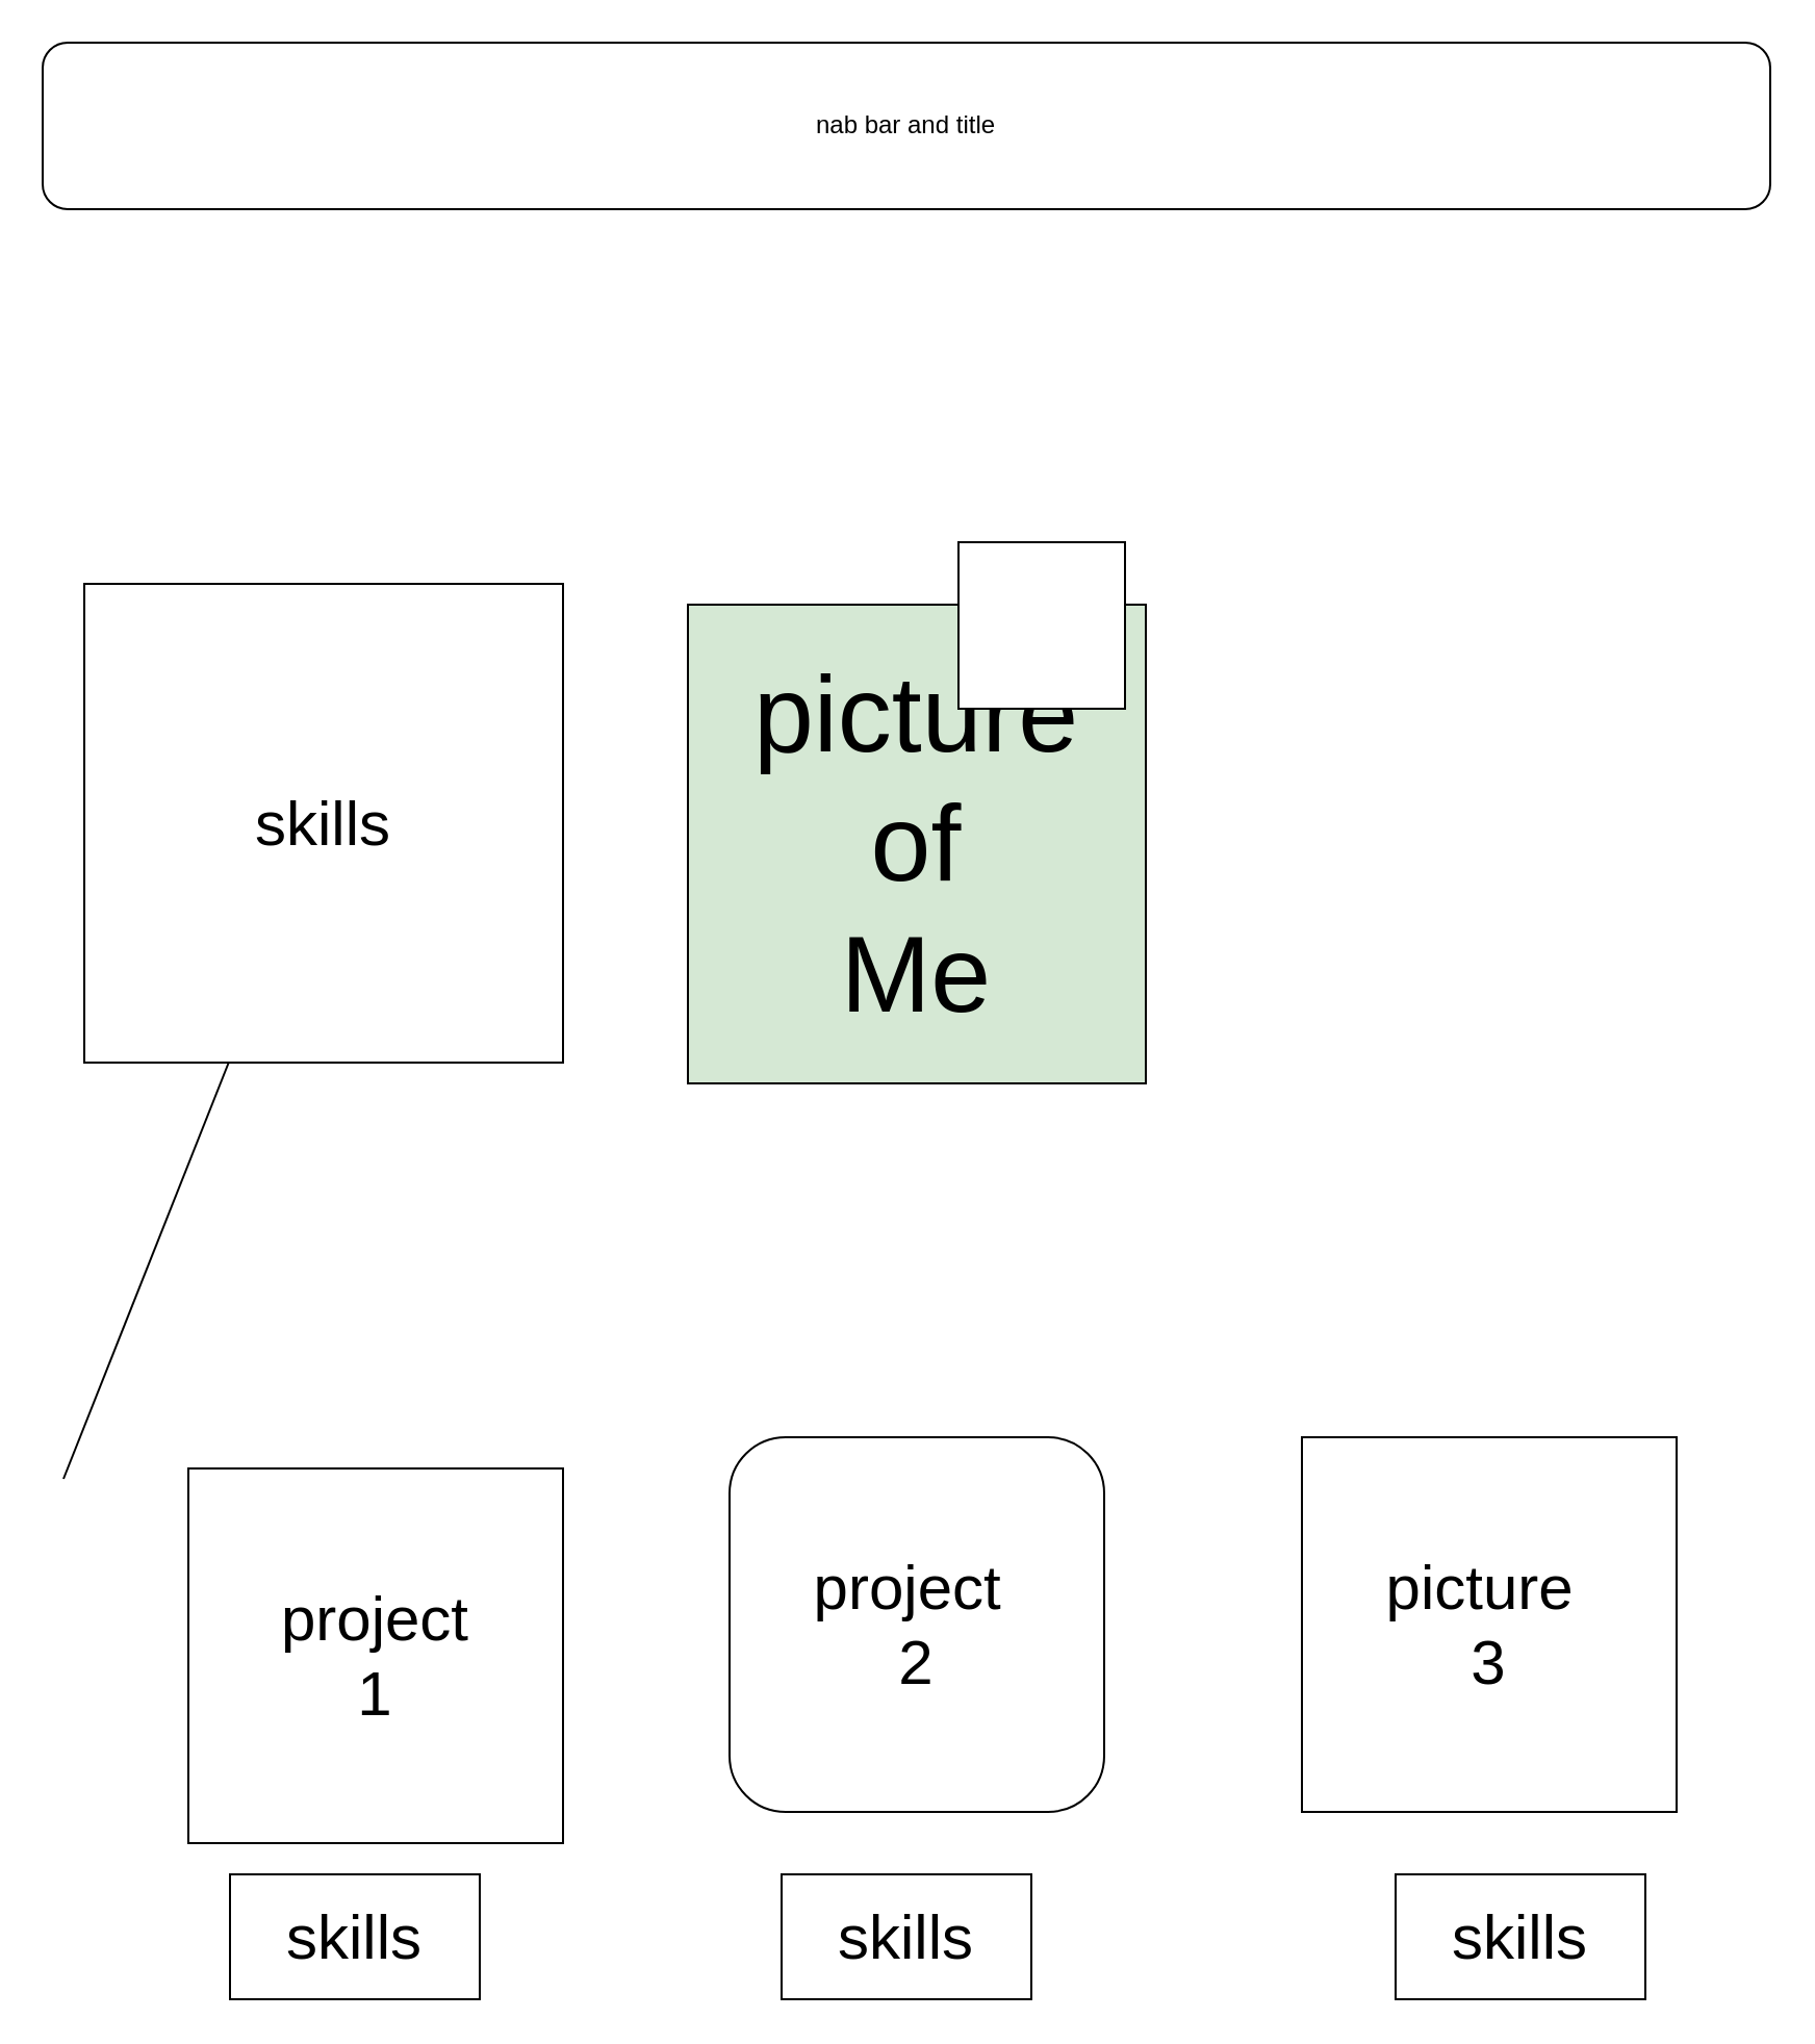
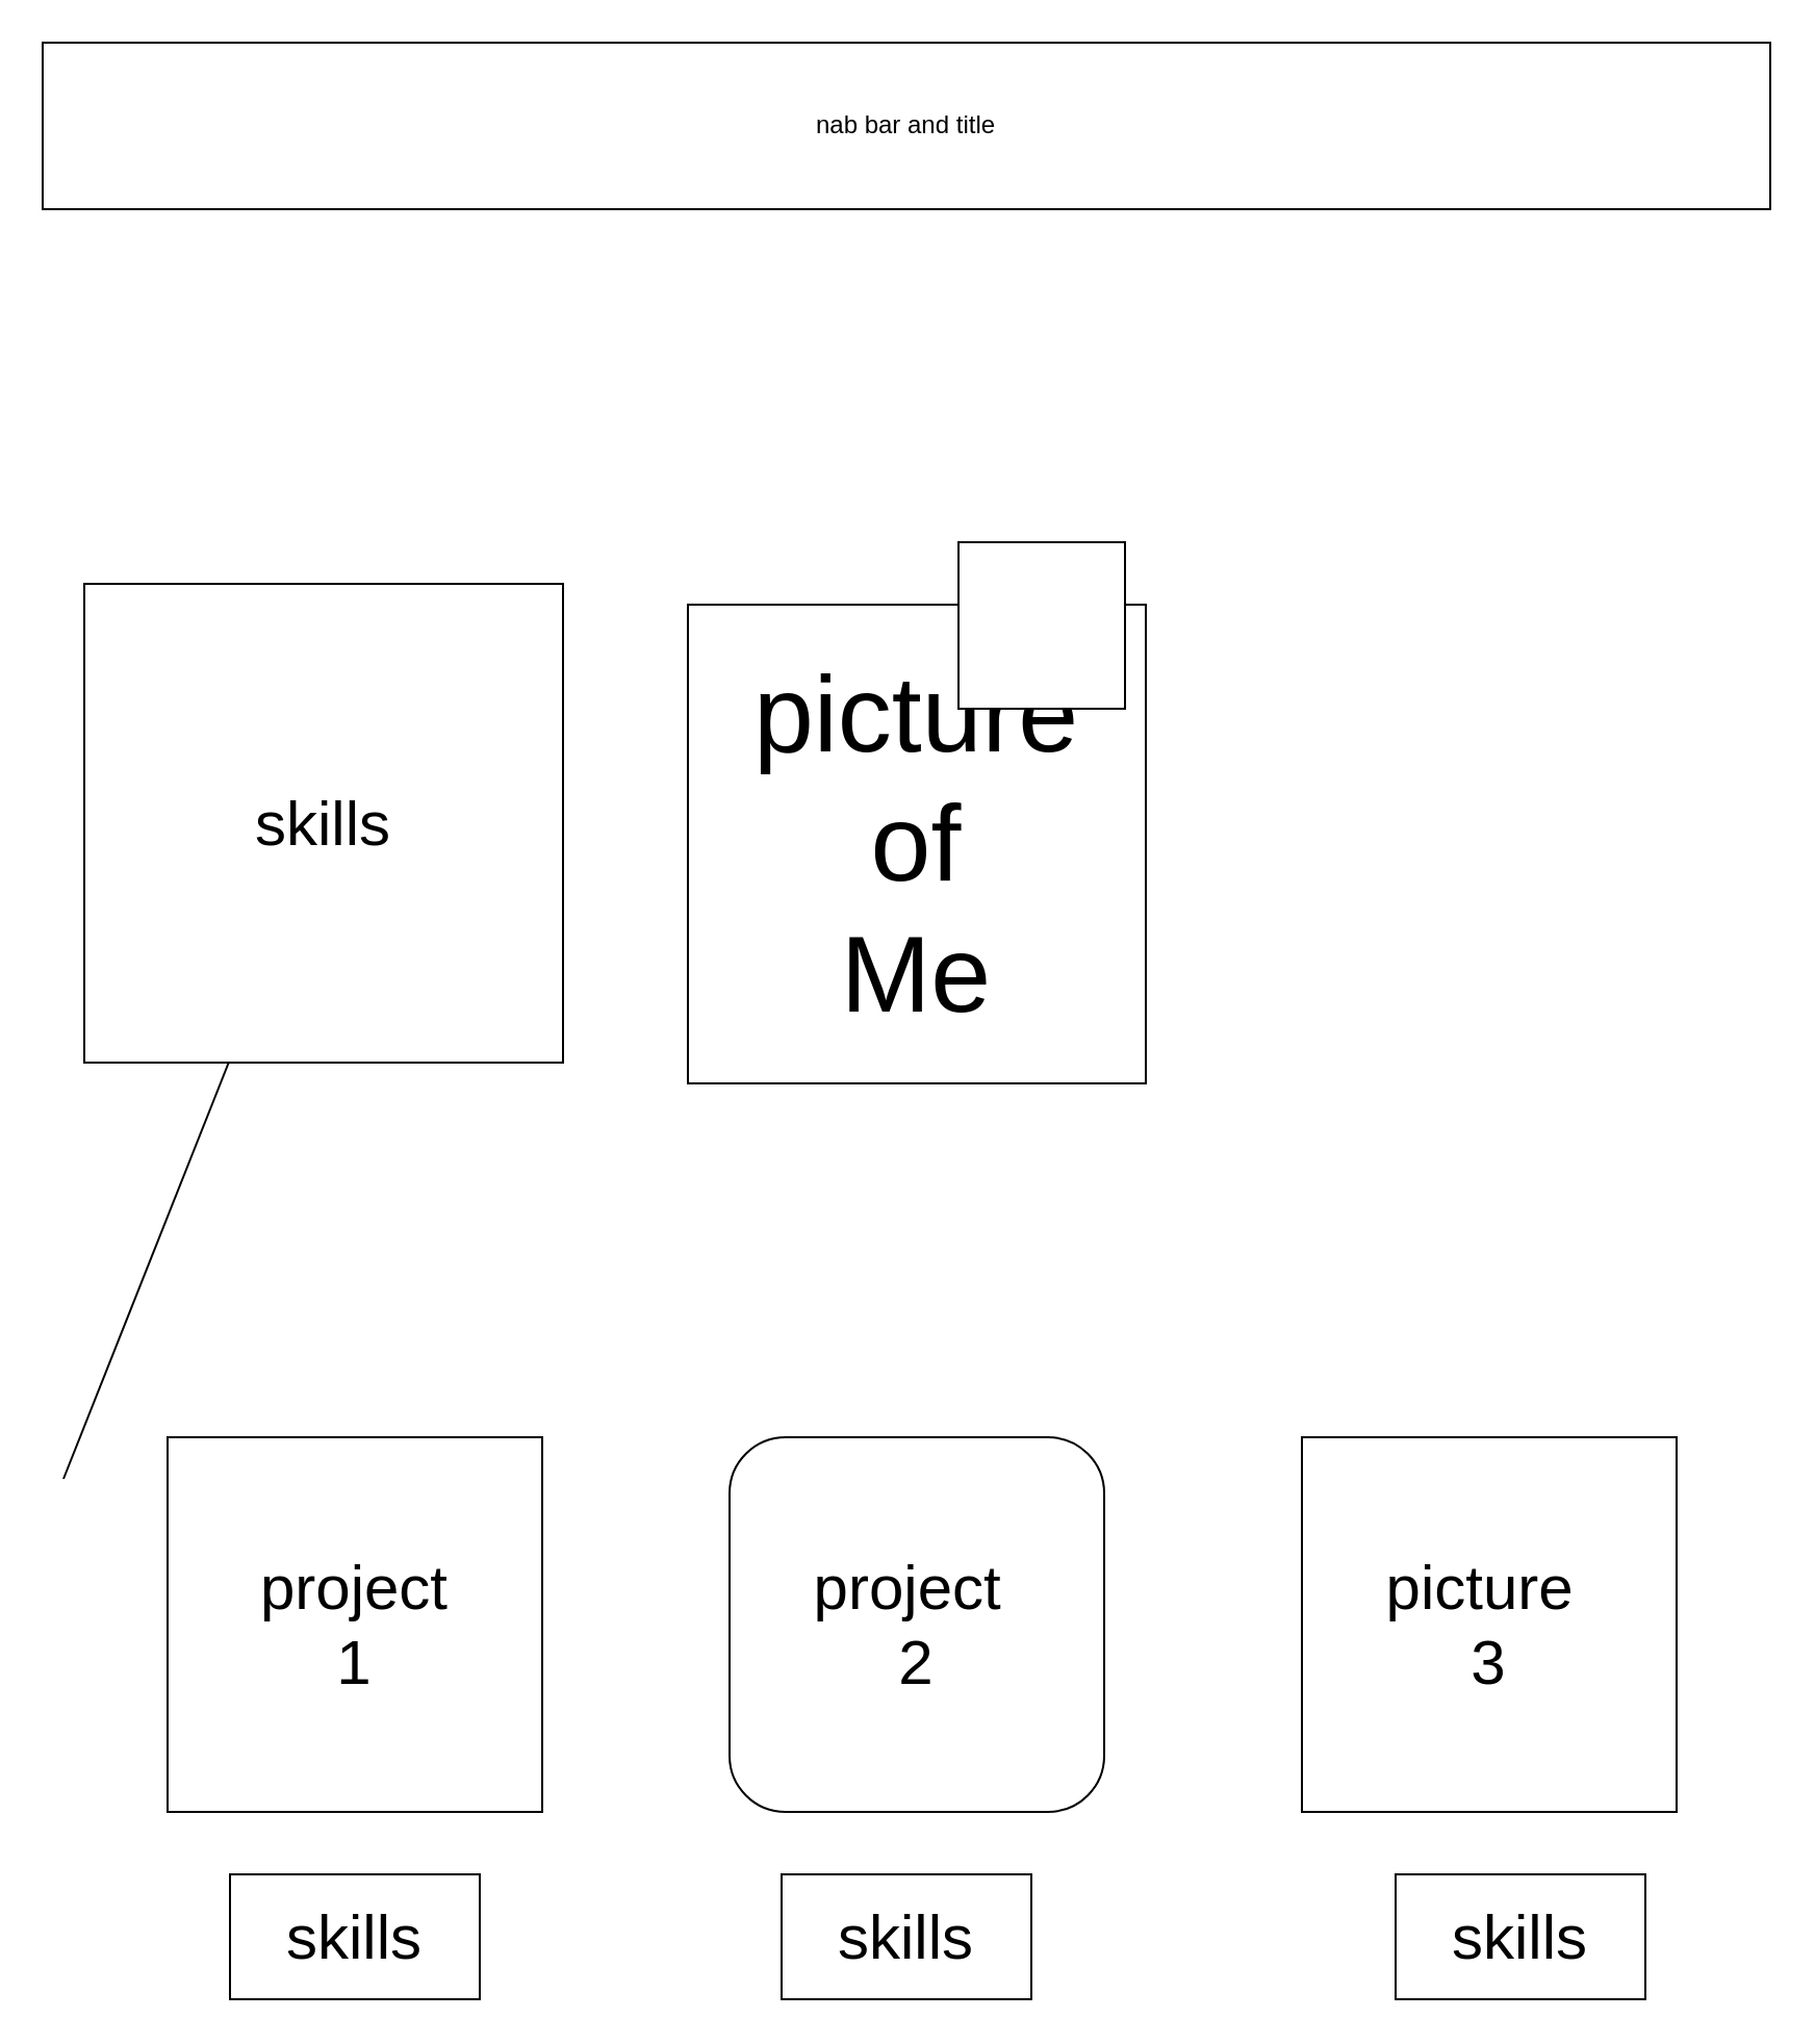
  <mxCell id="0" />
  <mxCell id="1" parent="0" />
- <mxCell id="2" value="nab bar and title" style="whiteSpace=wrap;html=1;rounded=1;" vertex="1" parent="1"><mxGeometry x="20" y="20" width="830" height="80" as="geometry" /></mxCell>
- <mxCell id="3" value="picture&lt;br&gt;of&lt;br&gt;Me" style="rounded=0;whiteSpace=wrap;html=1;fontSize=52;fillColor=#d5e8d4;" vertex="1" parent="1"><mxGeometry x="330" y="290" width="220" height="230" as="geometry" /></mxCell>
+ <mxCell id="2" value="nab bar and title" style="rounded=0;whiteSpace=wrap;html=1;" vertex="1" parent="1"><mxGeometry x="20" y="20" width="830" height="80" as="geometry" /></mxCell>
+ <mxCell id="3" value="picture&lt;br&gt;of&lt;br&gt;Me" style="rounded=0;whiteSpace=wrap;html=1;fontSize=52;" vertex="1" parent="1"><mxGeometry x="330" y="290" width="220" height="230" as="geometry" /></mxCell>
  <mxCell id="4" value="" style="whiteSpace=wrap;html=1;aspect=fixed;fontSize=30;" vertex="1" parent="1"><mxGeometry x="460" y="260" width="80" height="80" as="geometry" /></mxCell>
- <mxCell id="5" value="project&lt;br&gt;1" style="whiteSpace=wrap;html=1;aspect=fixed;fontSize=30;" vertex="1" parent="1"><mxGeometry x="90" y="705" width="180" height="180" as="geometry" /></mxCell>
+ <mxCell id="5" value="project&lt;br&gt;1" style="whiteSpace=wrap;html=1;aspect=fixed;fontSize=30;" vertex="1" parent="1"><mxGeometry x="80" y="690" width="180" height="180" as="geometry" /></mxCell>
  <mxCell id="6" value="project&amp;nbsp;&lt;br&gt;2" style="whiteSpace=wrap;html=1;aspect=fixed;fontSize=30;rounded=1;" vertex="1" parent="1"><mxGeometry x="350" y="690" width="180" height="180" as="geometry" /></mxCell>
  <mxCell id="7" value="picture&amp;nbsp;&lt;br&gt;3" style="whiteSpace=wrap;html=1;aspect=fixed;fontSize=30;" vertex="1" parent="1"><mxGeometry x="625" y="690" width="180" height="180" as="geometry" /></mxCell>
  <mxCell id="8" value="skills" style="rounded=0;whiteSpace=wrap;html=1;fontSize=30;" vertex="1" parent="1"><mxGeometry x="110" y="900" width="120" height="60" as="geometry" /></mxCell>
  <mxCell id="9" value="skills" style="rounded=0;whiteSpace=wrap;html=1;fontSize=30;" vertex="1" parent="1"><mxGeometry x="375" y="900" width="120" height="60" as="geometry" /></mxCell>
  <mxCell id="10" value="skills" style="rounded=0;whiteSpace=wrap;html=1;fontSize=30;" vertex="1" parent="1"><mxGeometry x="670" y="900" width="120" height="60" as="geometry" /></mxCell>
  <mxCell id="11" value="" style="endArrow=none;html=1;" edge="1" parent="1" target="12"><mxGeometry width="50" height="50" relative="1" as="geometry"><mxPoint y="710" as="sourcePoint" x="30" /><mxPoint x="410.077" y="100" as="targetPoint" /></mxGeometry></mxCell>
  <mxCell id="12" value="skills" style="whiteSpace=wrap;html=1;aspect=fixed;fontSize=30;" vertex="1" parent="1"><mxGeometry x="40" y="280" width="230" height="230" as="geometry" /></mxCell>
